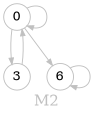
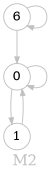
  digraph {
    fontcolor=grey
    fontsize=16
    label=M2
    node [color=grey fillcolor="#ffffff" fixedsize=true fontsize=14 shape=circle style=filled]
    edge [arrowsize=0.7 color=grey fontcolor=grey fontsize=12]
    0 [width=0.4]
-   1 [width=0.4 label=3]
+   1 [width=0.4]
    n3 [label=6 width=0.4]
    0 -> 0
    0 -> 1
-   0 -> n3
+   n3 -> 0
    1 -> 0
    n3 -> n3
  }
